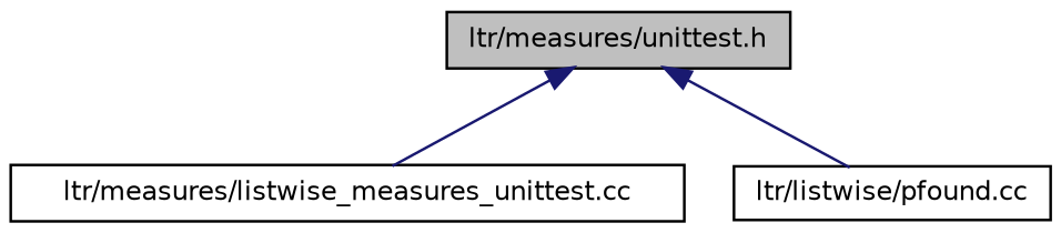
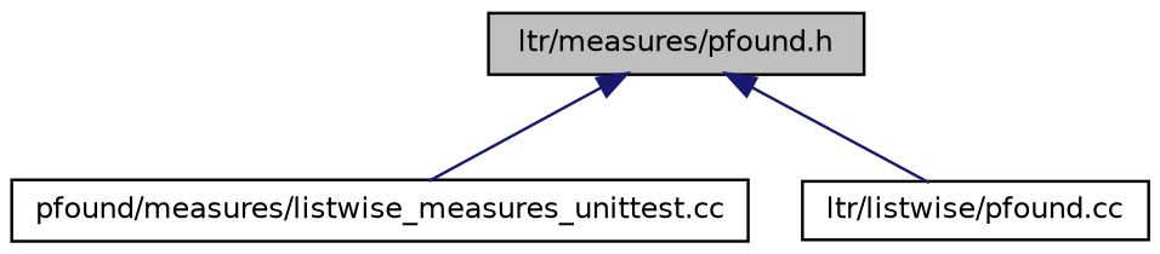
  digraph {
    node [color=black fillcolor=white fontname=Helvetica fontsize=10 shape=record style=filled]
    edge [color=midnightblue dir=back fontname=Helvetica fontsize=10 labelfontname=Helvetica labelfontsize=10 style=solid]
-   n1 [fillcolor=grey75 fontcolor=black height=0.2 label="ltr/measures/unittest.h" width=0.4]
-   n2 [height=0.2 label="ltr/measures/listwise_measures_unittest.cc" width=0.4]
+   n1 [fillcolor=grey75 fontcolor=black height=0.2 label="ltr/measures/pfound.h" width=0.4]
+   n2 [height=0.2 label="pfound/measures/listwise_measures_unittest.cc" width=0.4]
    n3 [height=0.2 label="ltr/listwise/pfound.cc" width=0.4]
    n1 -> n2
    n1 -> n3
  }
